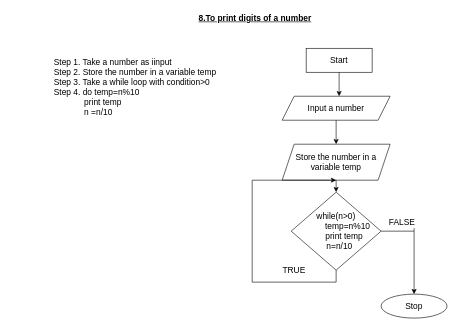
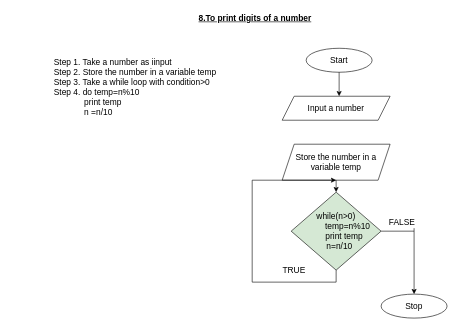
  <mxCell id="0" />
  <mxCell id="1" parent="0" />
  <mxCell id="2" value="&lt;span style=&quot;font-size: 14px&quot;&gt;&lt;b&gt;&lt;u&gt;8.To print digits of a number&lt;/u&gt;&lt;/b&gt;&lt;/span&gt;" style="text;html=1;strokeColor=none;fillColor=none;align=center;verticalAlign=middle;whiteSpace=wrap;rounded=0;" parent="1" vertex="1"><mxGeometry x="250" y="20" width="350" height="20" as="geometry" /></mxCell>
- <mxCell id="3" value="&lt;font style=&quot;font-size: 14px&quot;&gt;Start&lt;/font&gt;" style="whiteSpace=wrap;html=1;rounded=0;" parent="1" vertex="1"><mxGeometry x="510" y="80" width="110" height="40" as="geometry" /></mxCell>
+ <mxCell id="3" value="&lt;font style=&quot;font-size: 14px&quot;&gt;Start&lt;/font&gt;" style="ellipse;whiteSpace=wrap;html=1;" parent="1" vertex="1"><mxGeometry x="510" y="80" width="110" height="40" as="geometry" /></mxCell>
  <mxCell id="4" value="" style="endArrow=classic;html=1;exitX=0.5;exitY=1;exitDx=0;exitDy=0;" parent="1" source="3" edge="1"><mxGeometry width="50" height="50" relative="1" as="geometry"><mxPoint x="410" y="220" as="sourcePoint" /><mxPoint x="565" y="160" as="targetPoint" /></mxGeometry></mxCell>
  <mxCell id="5" value="&lt;font style=&quot;font-size: 14px&quot;&gt;Input a number&lt;/font&gt;" style="shape=parallelogram;perimeter=parallelogramPerimeter;whiteSpace=wrap;html=1;fixedSize=1;" parent="1" vertex="1"><mxGeometry x="470" y="160" width="180" height="40" as="geometry" /></mxCell>
- <mxCell id="6" value="" style="endArrow=classic;html=1;exitX=0.5;exitY=1;exitDx=0;exitDy=0;" parent="1" source="5" target="7" edge="1"><mxGeometry width="50" height="50" relative="1" as="geometry"><mxPoint x="410" y="220" as="sourcePoint" /><mxPoint x="560" y="240" as="targetPoint" /></mxGeometry></mxCell>
  <mxCell id="7" value="&lt;font style=&quot;font-size: 14px&quot;&gt;Store the number in a variable temp&lt;/font&gt;" style="shape=parallelogram;perimeter=parallelogramPerimeter;whiteSpace=wrap;html=1;fixedSize=1;" parent="1" vertex="1"><mxGeometry x="470" y="240" width="180" height="60" as="geometry" /></mxCell>
  <mxCell id="8" value="" style="endArrow=classic;html=1;exitX=0.5;exitY=1;exitDx=0;exitDy=0;" parent="1" source="7" edge="1"><mxGeometry width="50" height="50" relative="1" as="geometry"><mxPoint x="410" y="210" as="sourcePoint" /><mxPoint x="560" y="320" as="targetPoint" /></mxGeometry></mxCell>
  <mxCell id="9" value="&lt;font style=&quot;font-size: 14px&quot;&gt;Stop&lt;/font&gt;" style="ellipse;whiteSpace=wrap;html=1;" parent="1" vertex="1"><mxGeometry x="635" y="490" width="110" height="40" as="geometry" /></mxCell>
  <mxCell id="10" value="&lt;div style=&quot;text-align: left&quot;&gt;&lt;span style=&quot;font-size: 14px&quot;&gt;Step 1. Take a number as iinput&lt;/span&gt;&lt;/div&gt;&lt;font style=&quot;font-size: 14px&quot;&gt;&lt;div style=&quot;text-align: left&quot;&gt;&lt;span&gt;Step 2. Store the number in a variable temp&lt;/span&gt;&lt;/div&gt;&lt;div style=&quot;text-align: left&quot;&gt;&lt;span&gt;Step 3. Take a while loop with condition&amp;gt;0&lt;/span&gt;&lt;/div&gt;&lt;div style=&quot;text-align: left&quot;&gt;&lt;span&gt;Step 4. do temp=n%10&lt;/span&gt;&lt;/div&gt;&lt;div style=&quot;text-align: left&quot;&gt;&lt;span&gt;&amp;nbsp; &amp;nbsp; &amp;nbsp; &amp;nbsp; &amp;nbsp; &amp;nbsp; &amp;nbsp;print temp&lt;/span&gt;&lt;/div&gt;&lt;div style=&quot;text-align: left&quot;&gt;&lt;span&gt;&amp;nbsp; &amp;nbsp; &amp;nbsp; &amp;nbsp; &amp;nbsp; &amp;nbsp; &amp;nbsp;n =n/10&amp;nbsp;&lt;/span&gt;&lt;/div&gt;&lt;/font&gt;" style="text;html=1;strokeColor=none;fillColor=none;align=center;verticalAlign=middle;whiteSpace=wrap;rounded=0;" parent="1" vertex="1"><mxGeometry y="110" width="410" height="70" as="geometry" x="20" /></mxCell>
- <mxCell id="11" value="&lt;span style=&quot;font-size: 14px&quot;&gt;while(n&amp;gt;0)&lt;/span&gt;&lt;br style=&quot;font-size: 14px&quot;&gt;&lt;span style=&quot;font-size: 14px&quot;&gt;&amp;nbsp; &amp;nbsp; &amp;nbsp; &amp;nbsp; &amp;nbsp; temp=n%10&lt;/span&gt;&lt;br style=&quot;font-size: 14px&quot;&gt;&lt;span style=&quot;font-size: 14px&quot;&gt;&amp;nbsp; &amp;nbsp; &amp;nbsp; &amp;nbsp;print temp&lt;/span&gt;&lt;br style=&quot;font-size: 14px&quot;&gt;&lt;span style=&quot;font-size: 14px&quot;&gt;&amp;nbsp; &amp;nbsp;n=n/10&lt;/span&gt;" style="rhombus;whiteSpace=wrap;html=1;align=center;" vertex="1" parent="1"><mxGeometry x="485" y="320" width="150" height="130" as="geometry" /></mxCell>
+ <mxCell id="11" value="&lt;span style=&quot;font-size: 14px&quot;&gt;while(n&amp;gt;0)&lt;/span&gt;&lt;br style=&quot;font-size: 14px&quot;&gt;&lt;span style=&quot;font-size: 14px&quot;&gt;&amp;nbsp; &amp;nbsp; &amp;nbsp; &amp;nbsp; &amp;nbsp; temp=n%10&lt;/span&gt;&lt;br style=&quot;font-size: 14px&quot;&gt;&lt;span style=&quot;font-size: 14px&quot;&gt;&amp;nbsp; &amp;nbsp; &amp;nbsp; &amp;nbsp;print temp&lt;/span&gt;&lt;br style=&quot;font-size: 14px&quot;&gt;&lt;span style=&quot;font-size: 14px&quot;&gt;&amp;nbsp; &amp;nbsp;n=n/10&lt;/span&gt;" style="rhombus;whiteSpace=wrap;html=1;align=center;fillColor=#d5e8d4;" vertex="1" parent="1"><mxGeometry x="485" y="320" width="150" height="130" as="geometry" /></mxCell>
  <mxCell id="12" value="" style="endArrow=none;html=1;" edge="1" parent="1"><mxGeometry width="50" height="50" relative="1" as="geometry"><mxPoint x="560" y="470" as="sourcePoint" /><mxPoint x="420" y="470" as="targetPoint" /></mxGeometry></mxCell>
  <mxCell id="13" value="" style="endArrow=none;html=1;" edge="1" parent="1"><mxGeometry width="50" height="50" relative="1" as="geometry"><mxPoint x="420" y="470" as="sourcePoint" /><mxPoint x="420" y="300" as="targetPoint" /></mxGeometry></mxCell>
  <mxCell id="14" value="" style="endArrow=classic;html=1;" edge="1" parent="1"><mxGeometry width="50" height="50" relative="1" as="geometry"><mxPoint x="420" y="300" as="sourcePoint" /><mxPoint x="560" y="300" as="targetPoint" /></mxGeometry></mxCell>
  <mxCell id="15" value="" style="endArrow=none;html=1;exitX=0.5;exitY=1;exitDx=0;exitDy=0;" edge="1" parent="1" source="11"><mxGeometry width="50" height="50" relative="1" as="geometry"><mxPoint x="410" y="300" as="sourcePoint" /><mxPoint x="560" y="470" as="targetPoint" /></mxGeometry></mxCell>
  <mxCell id="16" value="" style="endArrow=none;html=1;exitX=1;exitY=0.5;exitDx=0;exitDy=0;" edge="1" parent="1" source="11"><mxGeometry width="50" height="50" relative="1" as="geometry"><mxPoint x="410" y="300" as="sourcePoint" /><mxPoint x="690" y="385" as="targetPoint" /></mxGeometry></mxCell>
  <mxCell id="17" value="" style="endArrow=classic;html=1;entryX=0.5;entryY=0;entryDx=0;entryDy=0;" edge="1" parent="1" target="9"><mxGeometry width="50" height="50" relative="1" as="geometry"><mxPoint x="690" y="380" as="sourcePoint" /><mxPoint x="460" y="250" as="targetPoint" /></mxGeometry></mxCell>
  <mxCell id="18" value="&lt;font style=&quot;font-size: 14px&quot;&gt;TRUE&lt;/font&gt;" style="text;html=1;strokeColor=none;fillColor=none;align=center;verticalAlign=middle;whiteSpace=wrap;rounded=0;" vertex="1" parent="1"><mxGeometry x="470" y="440" width="40" height="20" as="geometry" /></mxCell>
  <mxCell id="19" value="&lt;font style=&quot;font-size: 14px&quot;&gt;FALSE&lt;/font&gt;" style="text;html=1;strokeColor=none;fillColor=none;align=center;verticalAlign=middle;whiteSpace=wrap;rounded=0;" vertex="1" parent="1"><mxGeometry x="650" y="360" width="40" height="20" as="geometry" /></mxCell>
